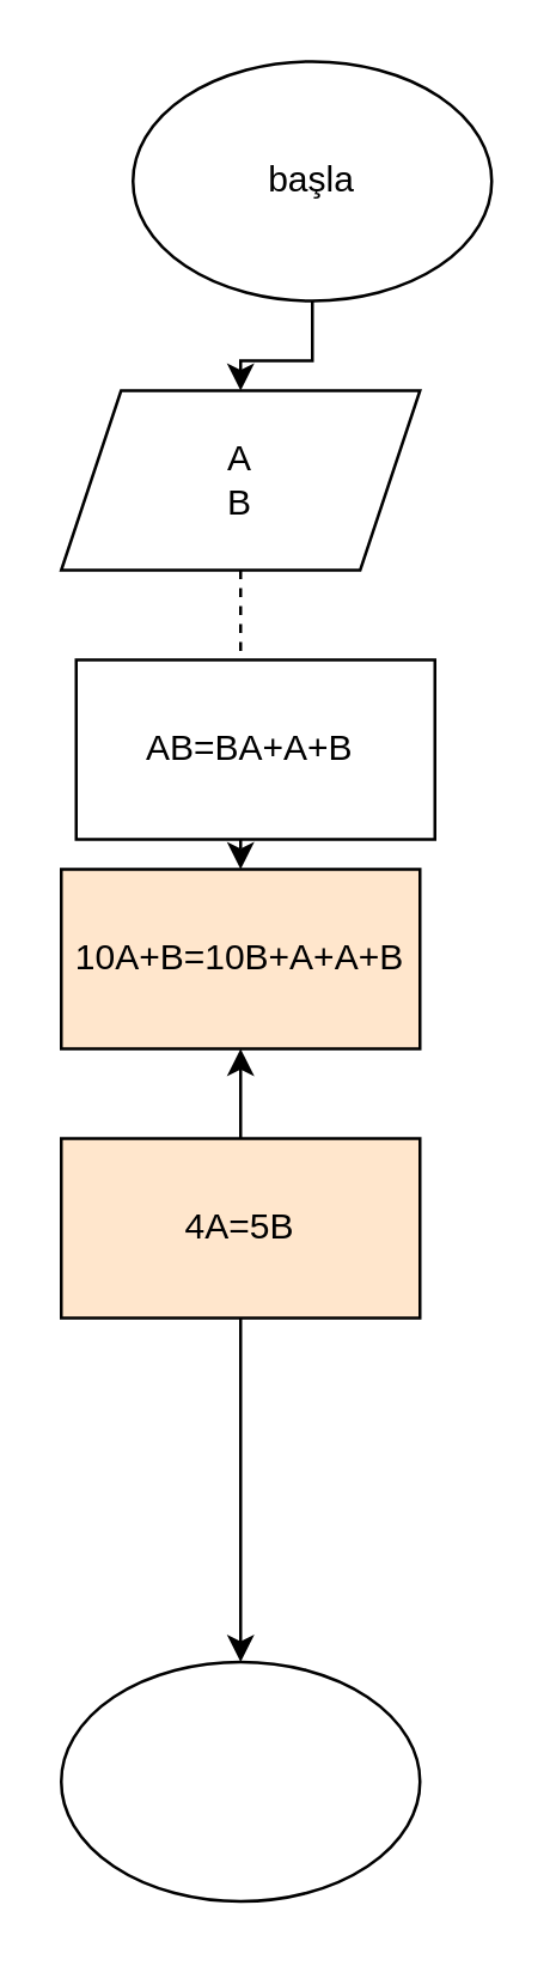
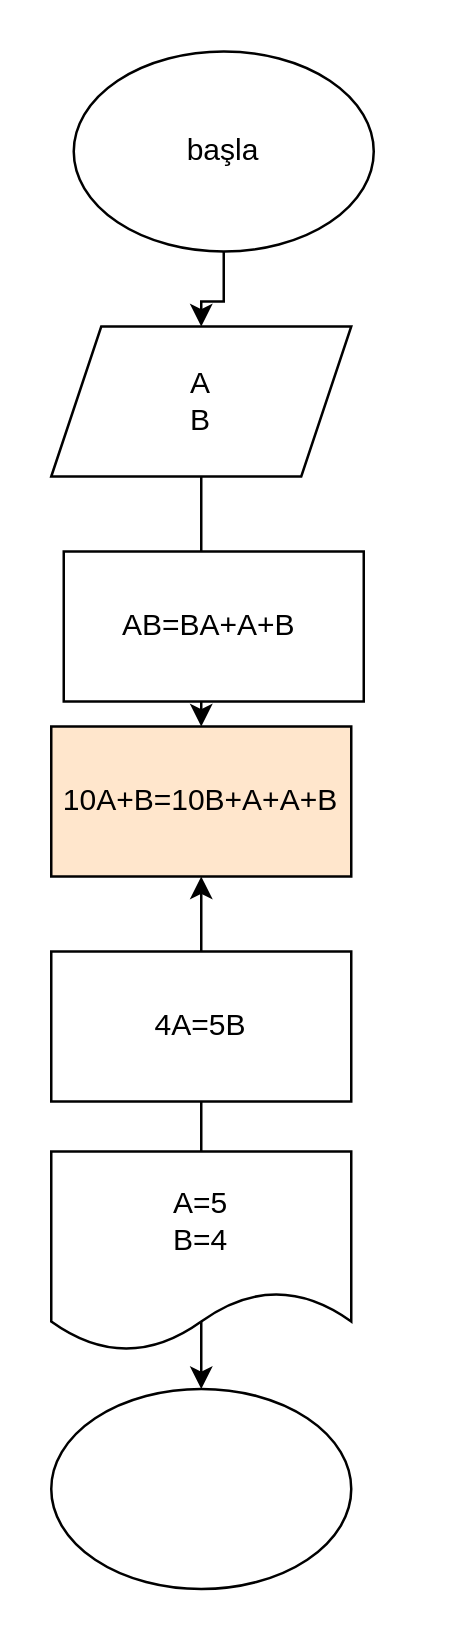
  <mxCell id="0" />
  <mxCell id="1" parent="0" />
  <mxCell id="2" value="" style="edgeStyle=orthogonalEdgeStyle;rounded=0;orthogonalLoop=1;jettySize=auto;html=1;" edge="1" parent="1" source="3" target="5"><mxGeometry relative="1" as="geometry" /></mxCell>
- <mxCell id="3" value="başla" style="ellipse;whiteSpace=wrap;html=1;" parent="1" vertex="1"><mxGeometry x="44" y="20" width="120" height="80" as="geometry" /></mxCell>
- <mxCell id="4" value="" style="edgeStyle=orthogonalEdgeStyle;rounded=0;orthogonalLoop=1;jettySize=auto;html=1;dashed=1;" edge="1" parent="1" source="5" target="7"><mxGeometry relative="1" as="geometry" /></mxCell>
+ <mxCell id="3" value="başla" style="ellipse;whiteSpace=wrap;html=1;" parent="1" vertex="1"><mxGeometry x="29" y="20" width="120" height="80" as="geometry" /></mxCell>
+ <mxCell id="4" value="" style="edgeStyle=orthogonalEdgeStyle;rounded=0;orthogonalLoop=1;jettySize=auto;html=1;" edge="1" parent="1" source="5" target="7"><mxGeometry relative="1" as="geometry" /></mxCell>
  <mxCell id="5" value="A&lt;br&gt;B" style="shape=parallelogram;perimeter=parallelogramPerimeter;whiteSpace=wrap;html=1;fixedSize=1;" parent="1" vertex="1"><mxGeometry x="20" y="130" width="120" height="60" as="geometry" /></mxCell>
  <mxCell id="6" value="AB=BA+A+B&amp;nbsp;" style="rounded=0;whiteSpace=wrap;html=1;" parent="1" vertex="1"><mxGeometry x="25" y="220" width="120" height="60" as="geometry" /></mxCell>
  <mxCell id="7" value="10A+B=10B+A+A+B" style="rounded=0;whiteSpace=wrap;html=1;fillColor=#ffe6cc;" parent="1" vertex="1"><mxGeometry x="20" y="290" width="120" height="60" as="geometry" /></mxCell>
  <mxCell id="8" value="" style="edgeStyle=orthogonalEdgeStyle;rounded=0;orthogonalLoop=1;jettySize=auto;html=1;" edge="1" parent="1" source="10" target="7"><mxGeometry relative="1" as="geometry" /></mxCell>
  <mxCell id="9" value="" style="edgeStyle=orthogonalEdgeStyle;rounded=0;orthogonalLoop=1;jettySize=auto;html=1;" edge="1" parent="1" source="10" target="12"><mxGeometry relative="1" as="geometry" /></mxCell>
- <mxCell id="10" value="4A=5B" style="rounded=0;whiteSpace=wrap;html=1;fillColor=#ffe6cc;" parent="1" vertex="1"><mxGeometry x="20" y="380" width="120" height="60" as="geometry" /></mxCell>
+ <mxCell id="10" value="4A=5B" style="rounded=0;whiteSpace=wrap;html=1;" parent="1" vertex="1"><mxGeometry x="20" y="380" width="120" height="60" as="geometry" /></mxCell>
+ <mxCell id="11" value="A=5&lt;br&gt;B=4" style="shape=document;whiteSpace=wrap;html=1;boundedLbl=1;" parent="1" vertex="1"><mxGeometry x="20" y="460" width="120" height="80" as="geometry" /></mxCell>
  <mxCell id="12" value="" style="ellipse;whiteSpace=wrap;html=1;" parent="1" vertex="1"><mxGeometry x="20" y="555" width="120" height="80" as="geometry" /></mxCell>
